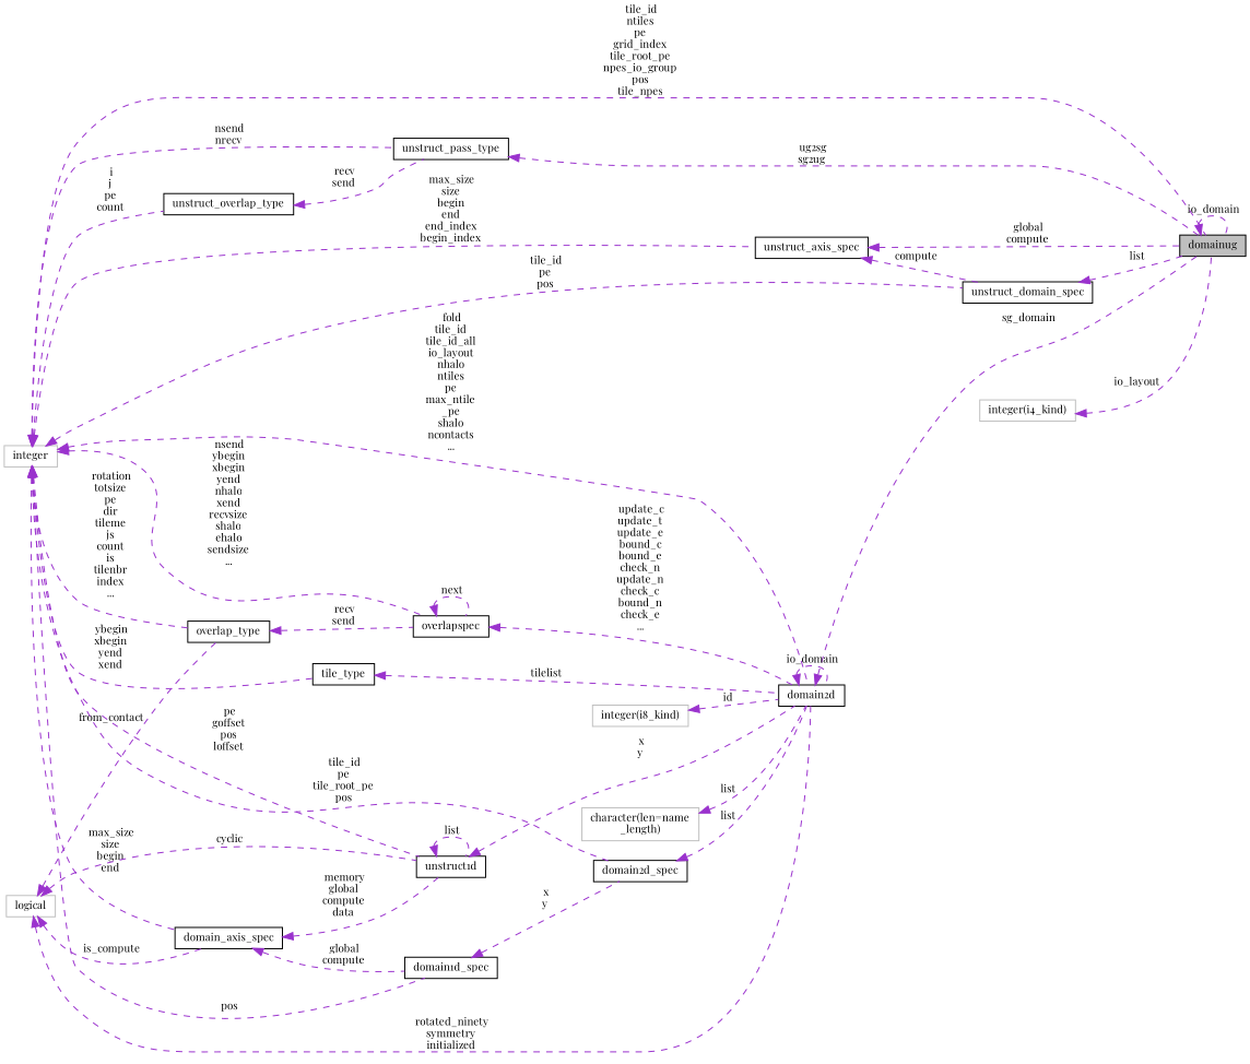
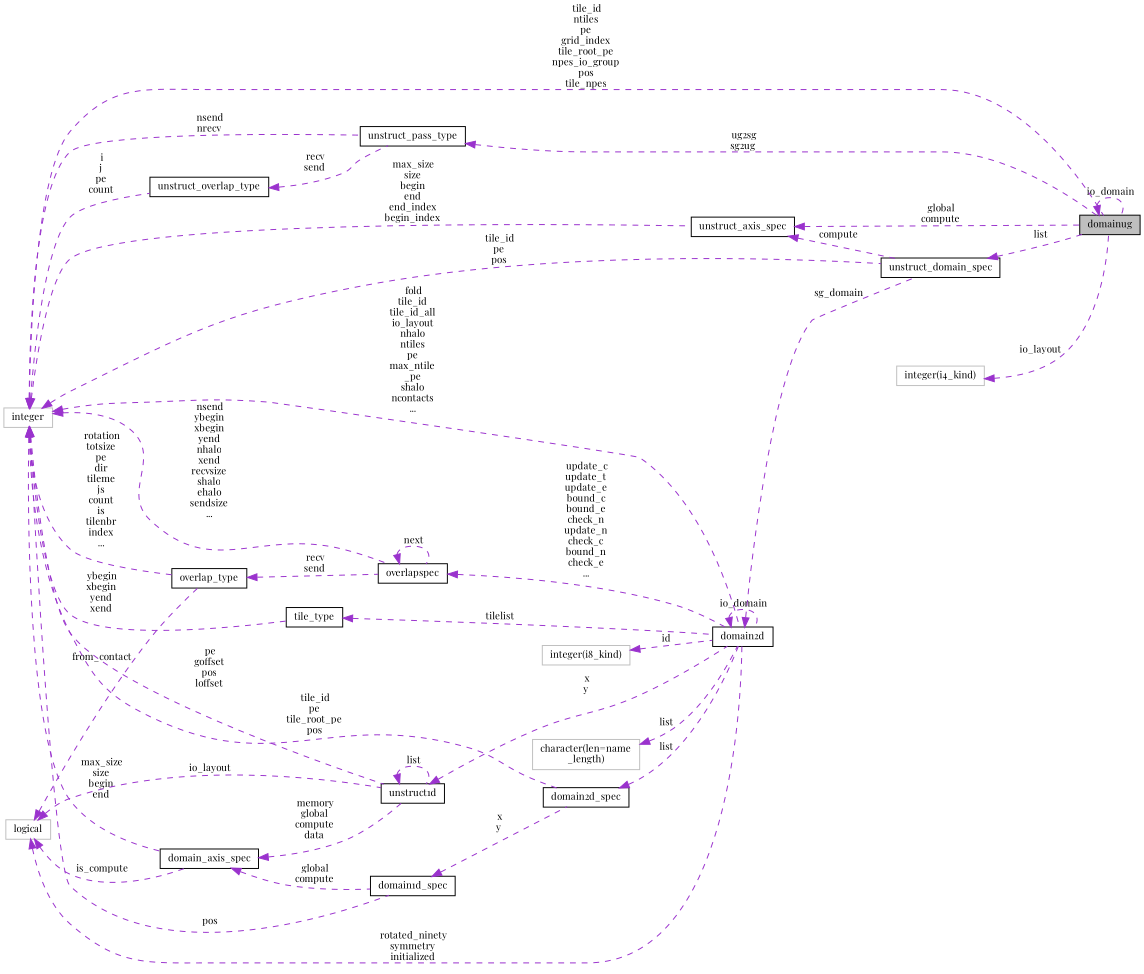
  digraph {
    fontname="Playfair Display"
    rankdir=LR
    node [color=black fillcolor=white fontname="Playfair Display" fontsize=10 shape=record style=filled]
    edge [color=darkorchid3 dir=back fontname="Playfair Display" fontsize=10 labelfontname=Helvetica labelfontsize=10 style=dashed]
    n1 [fillcolor=grey75 fontcolor=black height=0.2 label=domainug width=0.4]
    n2 [height=0.2 label=unstruct_domain_spec width=0.4]
    n3 [height=0.2 label=unstruct_axis_spec width=0.4]
    n4 [color=grey75 height=0.2 label=integer width=0.4]
    n5 [height=0.2 label=domain2d width=0.4]
    n6 [height=0.2 label=unstruct1d width=0.4]
    n7 [height=0.2 label=domain_axis_spec width=0.4]
    n8 [height=0.2 label=overlapspec width=0.4]
    n9 [height=0.2 label=overlap_type width=0.4]
    n10 [height=0.2 label=domain2d_spec width=0.4]
    n11 [height=0.2 label=domain1d_spec width=0.4]
    n12 [height=0.2 label=tile_type width=0.4]
    n13 [height=0.2 label=unstruct_pass_type width=0.4]
    n14 [height=0.2 label=unstruct_overlap_type width=0.4]
    n15 [color=grey75 height=0.2 label=logical width=0.4]
    n16 [color=grey75 height=0.2 label="integer(i8_kind)" width=0.4]
    n17 [color=grey75 height=0.2 label="character(len=name\l_length)" width=0.4]
    n18 [color=grey75 height=0.2 label="integer(i4_kind)" width=0.4]
    n1 -> n1 [label=" io_domain"]
    n2 -> n1 [label=" list"]
    n3 -> n1 [label=" global\ncompute"]
    n3 -> n2 [label=" compute"]
    n4 -> n1 [label=" tile_id\nntiles\npe\ngrid_index\ntile_root_pe\nnpes_io_group\npos\ntile_npes"]
    n4 -> n2 [label=" tile_id\npe\npos"]
    n4 -> n3 [label=" max_size\nsize\nbegin\nend\nend_index\nbegin_index"]
    n4 -> n5 [label=" fold\ntile_id\ntile_id_all\nio_layout\nnhalo\nntiles\npe\nmax_ntile\l_pe\nshalo\nncontacts\n..."]
    n4 -> n6 [label=" pe\ngoffset\npos\nloffset"]
    n4 -> n7 [label=" max_size\nsize\nbegin\nend"]
    n4 -> n8 [label=" nsend\nybegin\nxbegin\nyend\nnhalo\nxend\nrecvsize\nshalo\nehalo\nsendsize\n..."]
    n4 -> n9 [label=" rotation\ntotsize\npe\ndir\ntileme\njs\ncount\nis\ntilenbr\nindex\n..."]
    n4 -> n10 [label=" tile_id\npe\ntile_root_pe\npos"]
    n4 -> n11 [label=" pos"]
    n4 -> n12 [label=" ybegin\nxbegin\nyend\nxend"]
    n4 -> n13 [label=" nsend\nnrecv"]
    n4 -> n14 [label=" i\nj\npe\ncount"]
-   n5 -> n1 [label=" sg_domain"]
+   n5 -> n2 [label=" sg_domain"]
    n5 -> n5 [label=" io_domain"]
    n6 -> n5 [label=" x\ny"]
    n6 -> n6 [label=" list"]
    n7 -> n6 [label=" memory\nglobal\ncompute\ndata"]
    n7 -> n11 [label=" global\ncompute"]
    n8 -> n5 [label=" update_c\nupdate_t\nupdate_e\nbound_c\nbound_e\ncheck_n\nupdate_n\ncheck_c\nbound_n\ncheck_e\n..."]
    n8 -> n8 [label=" next"]
    n9 -> n8 [label=" recv\nsend"]
    n10 -> n5 [label=" list"]
    n11 -> n10 [label=" x\ny"]
    n12 -> n5 [label=" tilelist"]
    n13 -> n1 [label=" ug2sg\nsg2ug"]
    n14 -> n13 [label=" recv\nsend"]
    n15 -> n5 [label=" rotated_ninety\nsymmetry\ninitialized"]
-   n15 -> n6 [label=" cyclic"]
+   n15 -> n6 [label=" io_layout"]
    n15 -> n7 [label=" is_compute"]
    n15 -> n9 [label=" from_contact"]
    n16 -> n5 [label=" id"]
    n17 -> n5 [label=" list"]
    n18 -> n1 [label=" io_layout"]
  }
